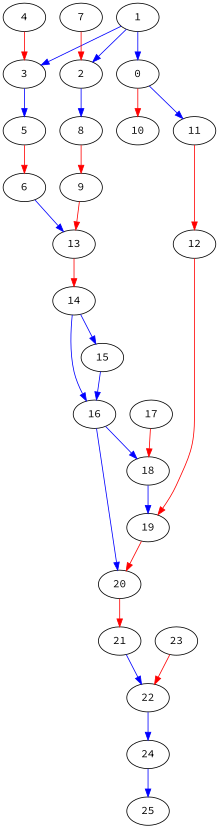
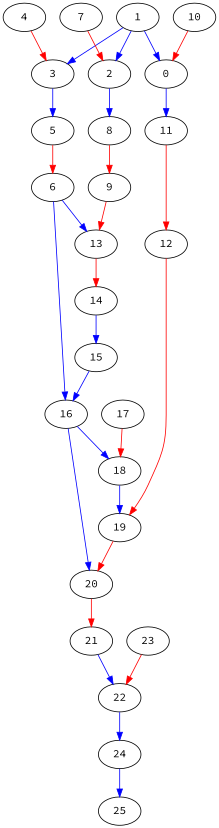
  digraph {
    fontname="Source Code Pro"
    node [color=black fontname="Source Code Pro"]
    edge [color=blue fontname="Source Code Pro"]
    n1 [label=0]
    n2 [label=11]
    n3 [label=12]
    n4 [label=1]
    n5 [label=2]
    n6 [label=3]
    n7 [label=8]
    n8 [label=5]
    n9 [label=10]
    n10 [label=7]
    n11 [label=14]
    n12 [label=16]
    n13 [label=15]
    n14 [label=20]
    n15 [label=18]
    n16 [label=13]
    n17 [label=21]
    n18 [label=22]
    n19 [label=24]
    n20 [label=9]
    n21 [label=19]
    n22 [label=17]
    n23 [label=23]
    n24 [label=4]
    n25 [label=25]
    n26 [label=6]
    n1 -> n2
    n2 -> n3 [color=red]
    n3 -> n21 [color=red]
    n4 -> n1
    n4 -> n5
    n4 -> n6
    n5 -> n7
    n6 -> n8
    n7 -> n20 [color=red]
    n8 -> n26 [color=red]
-   n1 -> n9 [color=red]
+   n9 -> n1 [color=red]
    n10 -> n5 [color=red]
-   n11 -> n12
+   n26 -> n12
    n11 -> n13
    n12 -> n14
    n12 -> n15
    n13 -> n12
    n14 -> n17 [color=red]
    n15 -> n21
    n16 -> n11 [color=red]
    n17 -> n18
    n18 -> n19
    n19 -> n25
    n20 -> n16 [color=red]
    n21 -> n14 [color=red]
    n22 -> n15 [color=red]
    n23 -> n18 [color=red]
    n24 -> n6 [color=red]
    n26 -> n16
  }
